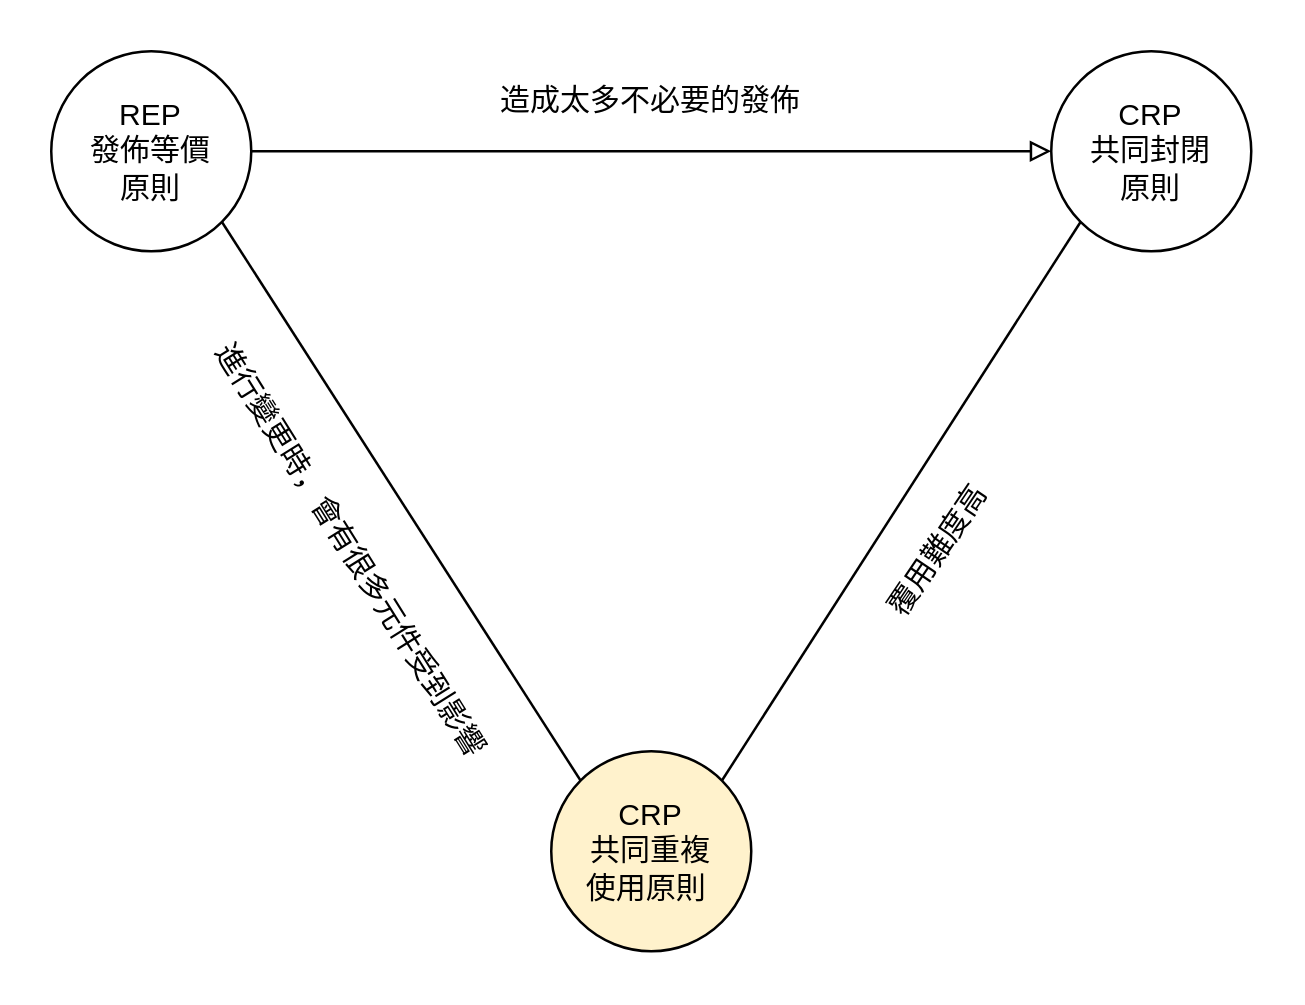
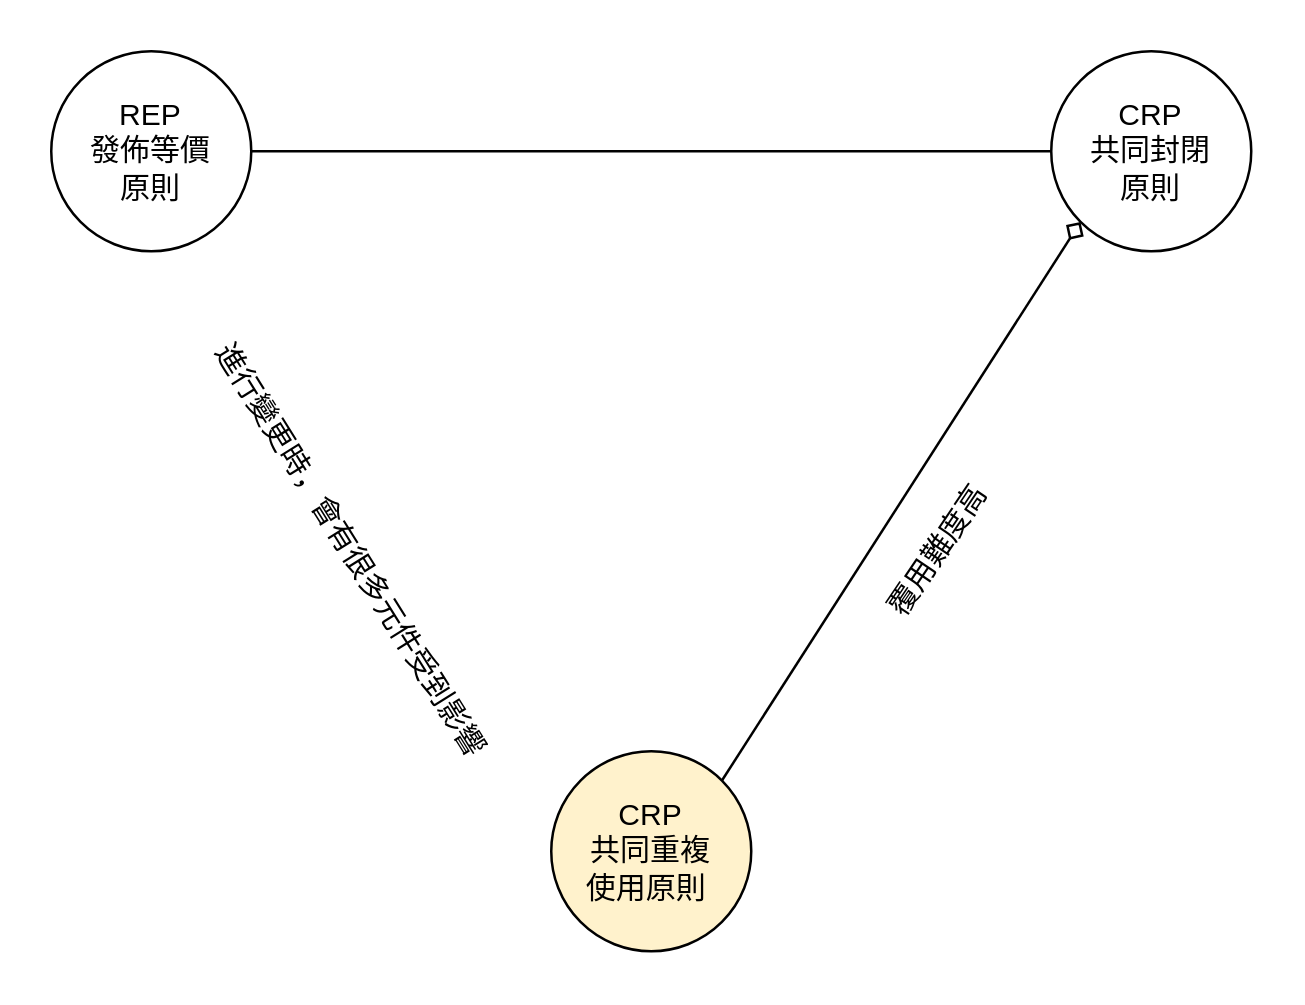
  <mxCell id="0" />
  <mxCell id="1" parent="0" />
- <mxCell id="2" style="edgeStyle=none;rounded=0;orthogonalLoop=1;jettySize=auto;html=1;exitX=1;exitY=0;exitDx=0;exitDy=0;entryX=0;entryY=1;entryDx=0;entryDy=0;startArrow=none;startFill=0;endArrow=none;endFill=0;" edge="1" parent="1" source="3" target="4"><mxGeometry relative="1" as="geometry" /></mxCell>
+ <mxCell id="2" style="edgeStyle=none;rounded=0;orthogonalLoop=1;jettySize=auto;html=1;exitX=1;exitY=0;exitDx=0;exitDy=0;entryX=0;entryY=1;entryDx=0;entryDy=0;startArrow=none;startFill=0;endArrow=diamond;endFill=0;" edge="1" parent="1" source="3" target="4"><mxGeometry relative="1" as="geometry" /></mxCell>
  <mxCell id="3" value="CRP&lt;br&gt;共同重複&lt;br&gt;使用原則&amp;nbsp;" style="ellipse;whiteSpace=wrap;html=1;aspect=fixed;fillColor=#fff2cc;" vertex="1" parent="1"><mxGeometry x="220" y="300" width="80" height="80" as="geometry" /></mxCell>
  <mxCell id="4" value="CRP&lt;br&gt;共同封閉&lt;br&gt;原則" style="ellipse;whiteSpace=wrap;html=1;aspect=fixed;" vertex="1" parent="1"><mxGeometry x="420" y="20" width="80" height="80" as="geometry" /></mxCell>
- <mxCell id="5" style="rounded=0;orthogonalLoop=1;jettySize=auto;html=1;exitX=1;exitY=1;exitDx=0;exitDy=0;entryX=0;entryY=0;entryDx=0;entryDy=0;startArrow=none;startFill=0;endArrow=none;endFill=0;" edge="1" parent="1" source="7" target="3"><mxGeometry relative="1" as="geometry" /></mxCell>
- <mxCell id="6" style="edgeStyle=none;rounded=0;orthogonalLoop=1;jettySize=auto;html=1;exitX=1;exitY=0.5;exitDx=0;exitDy=0;entryX=0;entryY=0.5;entryDx=0;entryDy=0;startArrow=none;startFill=0;endArrow=block;endFill=0;" edge="1" parent="1" source="7" target="4"><mxGeometry relative="1" as="geometry" /></mxCell>
+ <mxCell id="6" style="edgeStyle=none;rounded=0;orthogonalLoop=1;jettySize=auto;html=1;exitX=1;exitY=0.5;exitDx=0;exitDy=0;entryX=0;entryY=0.5;entryDx=0;entryDy=0;startArrow=none;startFill=0;endArrow=none;endFill=0;" edge="1" parent="1" source="7" target="4"><mxGeometry relative="1" as="geometry" /></mxCell>
  <mxCell id="7" value="REP&lt;br&gt;發佈等價&lt;br&gt;原則" style="ellipse;whiteSpace=wrap;html=1;aspect=fixed;" vertex="1" parent="1"><mxGeometry x="20" y="20" width="80" height="80" as="geometry" /></mxCell>
  <mxCell id="8" value="進行變更時，會有很多元件受到影響" style="text;html=1;strokeColor=none;fillColor=none;align=center;verticalAlign=middle;whiteSpace=wrap;rounded=0;rotation=58;" vertex="1" parent="1"><mxGeometry x="30" y="210" width="220" height="20" as="geometry" /></mxCell>
- <mxCell id="9" value="造成太多不必要的發佈" style="text;html=1;strokeColor=none;fillColor=none;align=center;verticalAlign=middle;whiteSpace=wrap;rounded=0;" vertex="1" parent="1"><mxGeometry x="195" y="30" width="130" height="20" as="geometry" /></mxCell>
  <mxCell id="10" value="覆用難度高" style="text;html=1;strokeColor=none;fillColor=none;align=center;verticalAlign=middle;whiteSpace=wrap;rounded=0;rotation=304;direction=west;" vertex="1" parent="1"><mxGeometry x="340" y="210" width="70" height="20" as="geometry" /></mxCell>
